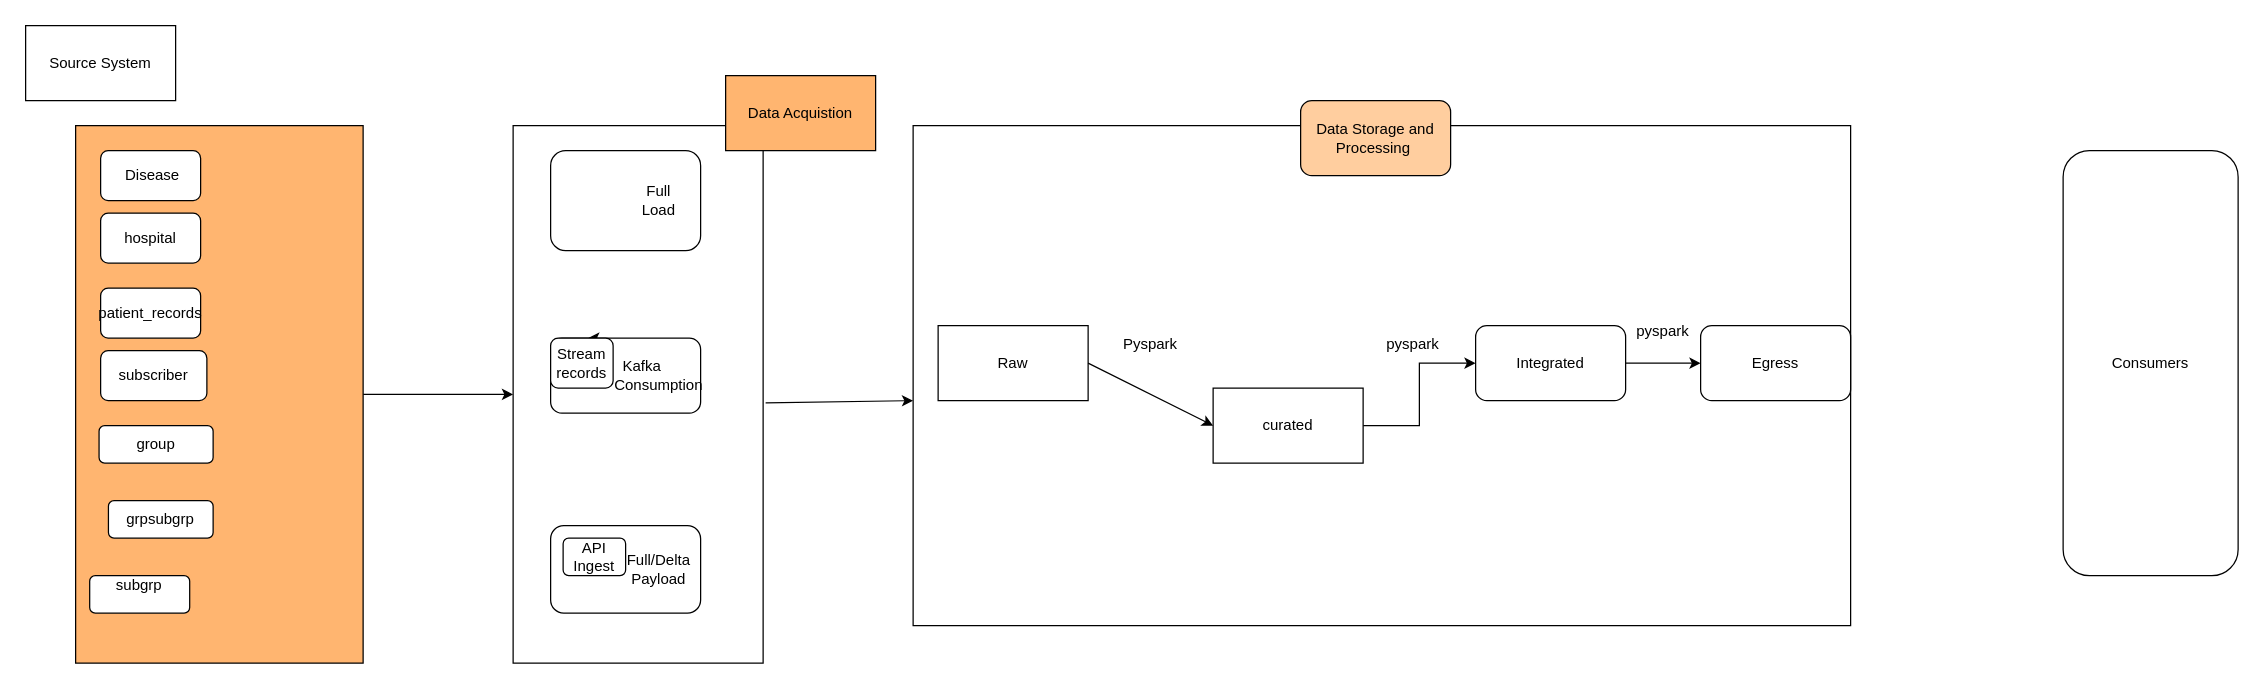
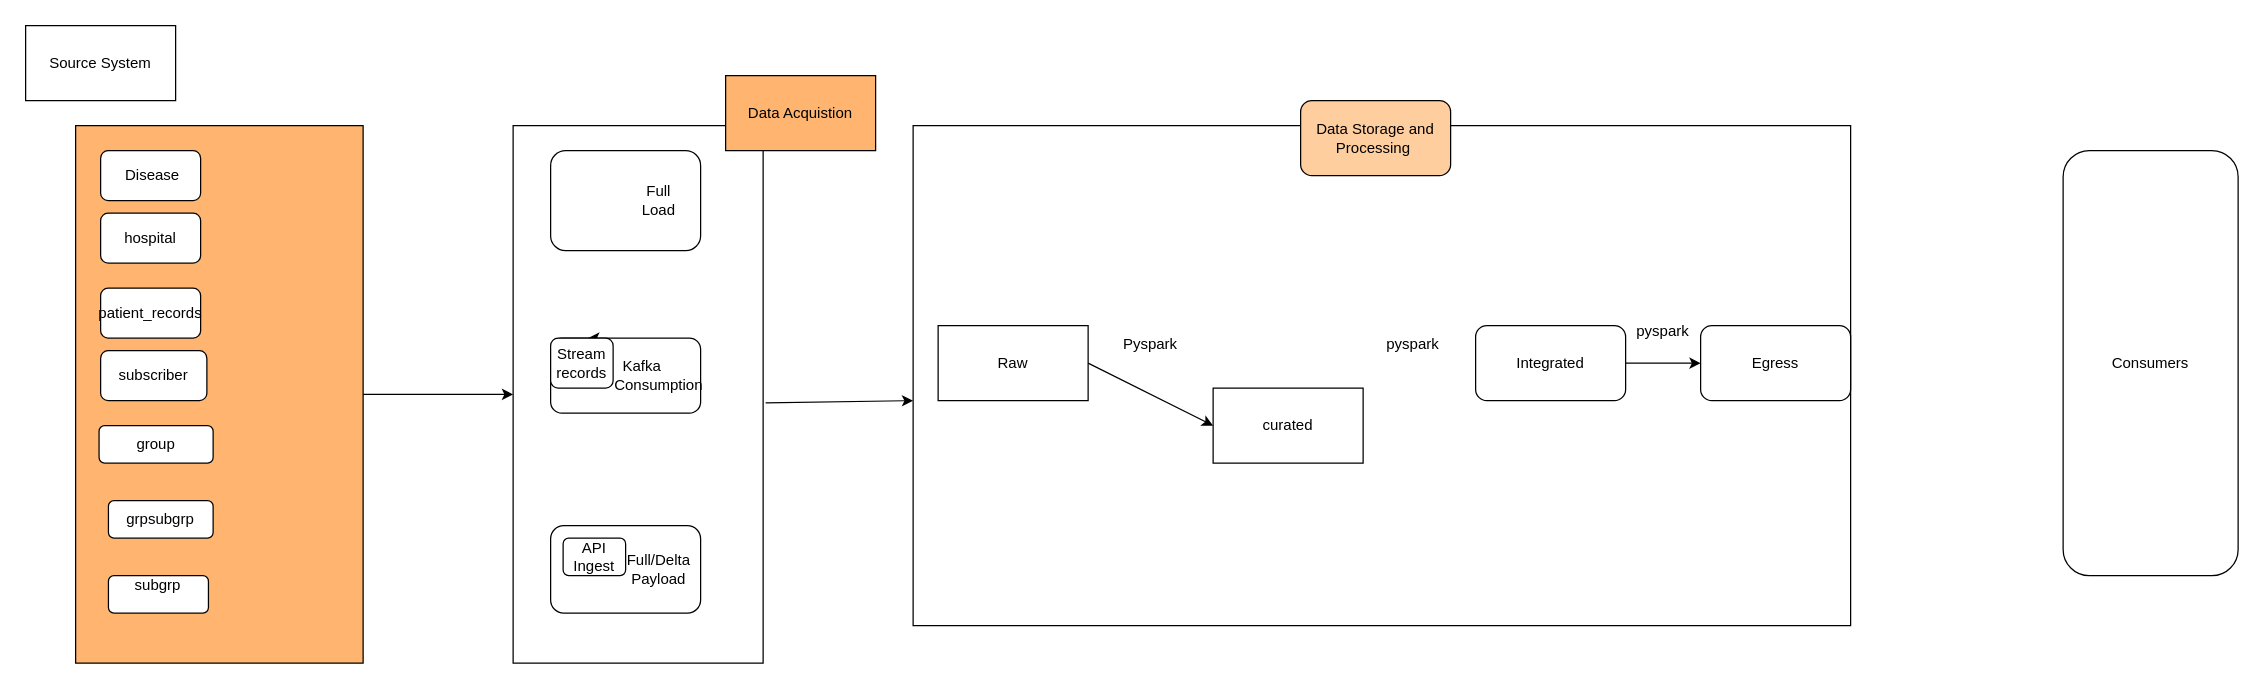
  <mxCell id="0" />
  <mxCell id="1" parent="0" />
  <mxCell id="2" style="edgeStyle=orthogonalEdgeStyle;rounded=0;orthogonalLoop=1;jettySize=auto;html=1;exitX=1;exitY=0.5;exitDx=0;exitDy=0;entryX=0;entryY=0.5;entryDx=0;entryDy=0;" edge="1" parent="1" source="3" target="12"><mxGeometry relative="1" as="geometry" /></mxCell>
  <mxCell id="3" value="" style="rounded=0;whiteSpace=wrap;html=1;fillColor=#FFB570;" vertex="1" parent="1"><mxGeometry x="60" y="100" width="230" height="430" as="geometry" /></mxCell>
  <mxCell id="4" value="&amp;nbsp;Disease" style="rounded=1;whiteSpace=wrap;html=1;" vertex="1" parent="1"><mxGeometry x="80" y="120" width="80" height="40" as="geometry" /></mxCell>
  <mxCell id="5" value="hospital" style="rounded=1;whiteSpace=wrap;html=1;" vertex="1" parent="1"><mxGeometry x="80" y="170" width="80" height="40" as="geometry" /></mxCell>
  <mxCell id="6" value="Source System" style="whiteSpace=wrap;html=1;" vertex="1" parent="1"><mxGeometry x="20" y="20" width="120" height="60" as="geometry" /></mxCell>
  <mxCell id="7" value="patient_records" style="rounded=1;whiteSpace=wrap;html=1;" vertex="1" parent="1"><mxGeometry x="80" y="230" width="80" height="40" as="geometry" /></mxCell>
  <mxCell id="8" value="subscriber" style="rounded=1;whiteSpace=wrap;html=1;" vertex="1" parent="1"><mxGeometry x="80" y="280" width="85" height="40" as="geometry" /></mxCell>
  <mxCell id="9" value="group" style="rounded=1;whiteSpace=wrap;html=1;" vertex="1" parent="1"><mxGeometry x="78.75" y="340" width="91.25" height="30" as="geometry" /></mxCell>
  <mxCell id="10" value="grpsubgrp" style="rounded=1;whiteSpace=wrap;html=1;" vertex="1" parent="1"><mxGeometry x="86.25" y="400" width="83.75" height="30" as="geometry" /></mxCell>
- <mxCell id="11" value="subgrp&lt;div&gt;&lt;br&gt;&lt;/div&gt;" style="rounded=1;whiteSpace=wrap;html=1;" vertex="1" parent="1"><mxGeometry x="71.25" y="460" width="80" height="30" as="geometry" /></mxCell>
+ <mxCell id="11" value="subgrp&lt;div&gt;&lt;br&gt;&lt;/div&gt;" style="rounded=1;whiteSpace=wrap;html=1;" vertex="1" parent="1"><mxGeometry x="86.25" y="460" width="80" height="30" as="geometry" /></mxCell>
  <mxCell id="12" value="" style="rounded=0;whiteSpace=wrap;html=1;" vertex="1" parent="1"><mxGeometry x="410" y="100" width="200" height="430" as="geometry" /></mxCell>
  <mxCell id="13" value="&lt;span style=&quot;white-space: pre;&quot;&gt;&#09;&lt;span style=&quot;white-space: pre;&quot;&gt;&#09;&lt;/span&gt;&lt;/span&gt;Full&lt;div&gt;&lt;span style=&quot;white-space: pre;&quot;&gt;&#09;&lt;/span&gt;&lt;span style=&quot;white-space: pre;&quot;&gt;&#09;&lt;/span&gt;Load&lt;/div&gt;" style="rounded=1;whiteSpace=wrap;html=1;" vertex="1" parent="1"><mxGeometry x="440" y="120" width="120" height="80" as="geometry" /></mxCell>
  <mxCell id="14" value="Data Acquistion" style="rounded=0;whiteSpace=wrap;html=1;fillColor=#FFB570;" vertex="1" parent="1"><mxGeometry x="580" y="60" width="120" height="60" as="geometry" /></mxCell>
  <mxCell id="15" value="&lt;span style=&quot;white-space: pre;&quot;&gt;&#09;&lt;/span&gt;Kafka&lt;br&gt;&lt;span style=&quot;white-space: pre;&quot;&gt;&#09;&lt;/span&gt;&lt;span style=&quot;white-space: pre;&quot;&gt;&#09;&lt;/span&gt;Consumption" style="rounded=1;whiteSpace=wrap;html=1;" vertex="1" parent="1"><mxGeometry x="440" y="270" width="120" height="60" as="geometry" /></mxCell>
  <mxCell id="16" style="edgeStyle=orthogonalEdgeStyle;rounded=0;orthogonalLoop=1;jettySize=auto;html=1;exitX=0.75;exitY=0;exitDx=0;exitDy=0;entryX=0.25;entryY=0;entryDx=0;entryDy=0;" edge="1" parent="1" source="17" target="15"><mxGeometry relative="1" as="geometry" /></mxCell>
  <mxCell id="17" value="Stream records" style="rounded=1;whiteSpace=wrap;html=1;" vertex="1" parent="1"><mxGeometry x="440" y="270" width="50" height="40" as="geometry" /></mxCell>
  <mxCell id="18" value="&lt;span style=&quot;white-space: pre;&quot;&gt;&#09;&lt;/span&gt;&lt;span style=&quot;white-space: pre;&quot;&gt;&#09;&lt;/span&gt;Full/Delta&lt;div&gt;&lt;span style=&quot;white-space: pre;&quot;&gt;&#09;&lt;/span&gt;&lt;span style=&quot;white-space: pre;&quot;&gt;&#09;&lt;/span&gt;Payload&lt;/div&gt;" style="rounded=1;whiteSpace=wrap;html=1;" vertex="1" parent="1"><mxGeometry x="440" y="420" width="120" height="70" as="geometry" /></mxCell>
  <mxCell id="19" value="API Ingest" style="rounded=1;whiteSpace=wrap;html=1;" vertex="1" parent="1"><mxGeometry x="450" y="430" width="50" height="30" as="geometry" /></mxCell>
  <mxCell id="20" value="" style="endArrow=classic;html=1;rounded=0;exitX=1.01;exitY=0.516;exitDx=0;exitDy=0;exitPerimeter=0;" edge="1" parent="1" source="12"><mxGeometry width="50" height="50" relative="1" as="geometry"><mxPoint x="680" y="370" as="sourcePoint" /><mxPoint x="730" y="320" as="targetPoint" /></mxGeometry></mxCell>
  <mxCell id="21" value="" style="rounded=0;whiteSpace=wrap;html=1;" vertex="1" parent="1"><mxGeometry x="730" y="100" width="750" height="400" as="geometry" /></mxCell>
  <mxCell id="22" value="Raw" style="rounded=0;whiteSpace=wrap;html=1;" vertex="1" parent="1"><mxGeometry x="750" y="260" width="120" height="60" as="geometry" /></mxCell>
- <mxCell id="23" style="edgeStyle=orthogonalEdgeStyle;rounded=0;orthogonalLoop=1;jettySize=auto;html=1;exitX=1;exitY=0.5;exitDx=0;exitDy=0;entryX=0;entryY=0.5;entryDx=0;entryDy=0;" edge="1" parent="1" source="24" target="26"><mxGeometry relative="1" as="geometry" /></mxCell>
  <mxCell id="24" value="curated" style="rounded=0;whiteSpace=wrap;html=1;" vertex="1" parent="1"><mxGeometry x="970" y="310" width="120" height="60" as="geometry" /></mxCell>
  <mxCell id="25" style="edgeStyle=orthogonalEdgeStyle;rounded=0;orthogonalLoop=1;jettySize=auto;html=1;exitX=1;exitY=0.5;exitDx=0;exitDy=0;entryX=0;entryY=0.5;entryDx=0;entryDy=0;" edge="1" parent="1"><mxGeometry relative="1" as="geometry"><mxPoint x="1300" y="290" as="sourcePoint" /><mxPoint x="1360" y="290" as="targetPoint" /></mxGeometry></mxCell>
  <mxCell id="26" value="Integrated" style="rounded=1;whiteSpace=wrap;html=1;" vertex="1" parent="1"><mxGeometry x="1180" y="260" width="120" height="60" as="geometry" /></mxCell>
  <mxCell id="27" value="Egress" style="rounded=1;whiteSpace=wrap;html=1;" vertex="1" parent="1"><mxGeometry x="1360" y="260" width="120" height="60" as="geometry" /></mxCell>
  <mxCell id="28" value="" style="endArrow=classic;html=1;rounded=0;exitX=1;exitY=0.5;exitDx=0;exitDy=0;entryX=0;entryY=0.5;entryDx=0;entryDy=0;" edge="1" parent="1" source="22" target="24"><mxGeometry width="50" height="50" relative="1" as="geometry"><mxPoint x="960" y="370" as="sourcePoint" /><mxPoint x="1010" y="320" as="targetPoint" /></mxGeometry></mxCell>
  <mxCell id="29" value="Pyspark" style="text;html=1;align=center;verticalAlign=middle;whiteSpace=wrap;rounded=0;" vertex="1" parent="1"><mxGeometry x="890" y="260" width="60" height="30" as="geometry" /></mxCell>
  <mxCell id="30" value="pyspark" style="text;html=1;align=center;verticalAlign=middle;whiteSpace=wrap;rounded=0;" vertex="1" parent="1"><mxGeometry x="1100" y="260" width="60" height="30" as="geometry" /></mxCell>
  <mxCell id="31" value="pyspark" style="text;html=1;align=center;verticalAlign=middle;whiteSpace=wrap;rounded=0;" vertex="1" parent="1"><mxGeometry x="1300" y="250" width="60" height="30" as="geometry" /></mxCell>
  <mxCell id="32" value="Consumers" style="rounded=1;whiteSpace=wrap;html=1;" vertex="1" parent="1"><mxGeometry x="1650" y="120" width="140" height="340" as="geometry" /></mxCell>
  <mxCell id="33" value="Data Storage and Processing&amp;nbsp;" style="rounded=1;whiteSpace=wrap;html=1;fillColor=#FFCE9F;" vertex="1" parent="1"><mxGeometry x="1040" y="80" width="120" height="60" as="geometry" /></mxCell>
